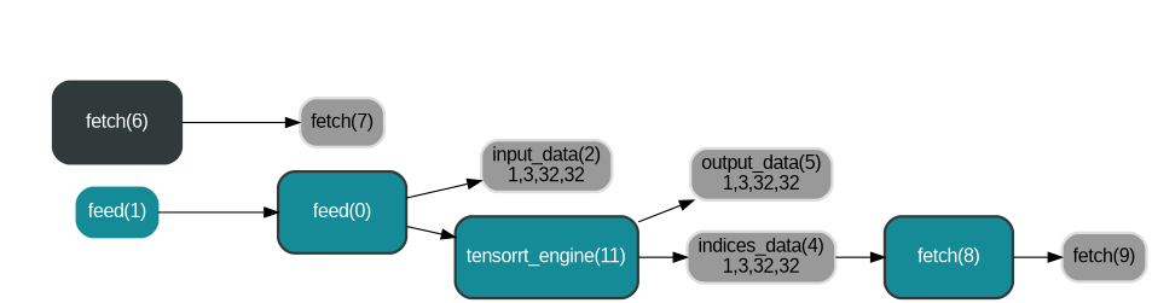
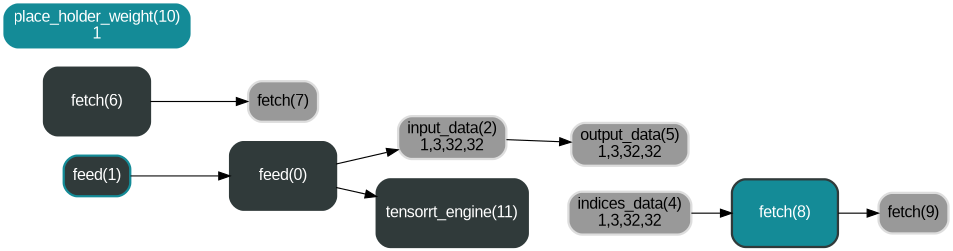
  digraph {
    rankdir=LR
    node [color="#dddddd" fontcolor="#ffffff" fontname=Arial shape=box style="rounded,filled,bold"]
-   n1 [color="#303A3A" height=0.84 label="feed(0)" width=1.3 fillcolor="#148b97"]
+   n1 [color="#303A3A" height=0.84 label="feed(0)" width=1.3]
    n2 [fillcolor="#999999" label="input_data(2)\n1,3,32,32" fontcolor=""]
-   n3 [color="#303A3A" height=0.84 label="tensorrt_engine(11)" width=1.3 fillcolor="#148b97"]
-   n4 [color="#148b97" label="feed(1)"]
+   n3 [color="#303A3A" height=0.84 label="tensorrt_engine(11)" width=1.3]
+   n4 [color="#148b97" label="feed(1)" fillcolor="#303A3A"]
    n5 [color="#303A3A" height=0.84 label="fetch(6)" width=1.3]
    n6 [fillcolor="#999999" label="fetch(7)" fontcolor=""]
    n7 [fillcolor="#999999" label="indices_data(4)\n1,3,32,32" fontcolor=""]
    n8 [fillcolor="#999999" label="output_data(5)\n1,3,32,32" fontcolor=""]
    n9 [color="#303A3A" fillcolor="#148b97" height=0.84 label="fetch(8)" width=1.3]
    n10 [fillcolor="#999999" label="fetch(9)" fontcolor=""]
+   n11 [color="#148b97" label="place_holder_weight(10)\n1"]
    n1 -> n2
    n1 -> n3
-   n3 -> n7
-   n3 -> n8
+   n2 -> n8
    n4 -> n1
    n5 -> n6
    n7 -> n9
    n9 -> n10
  }
